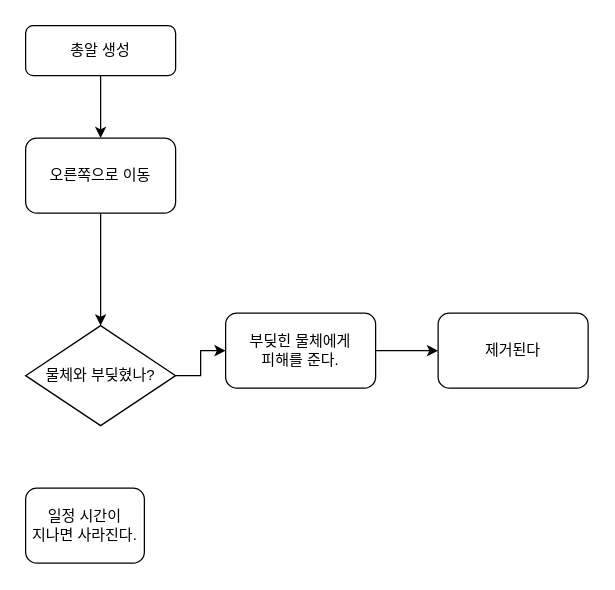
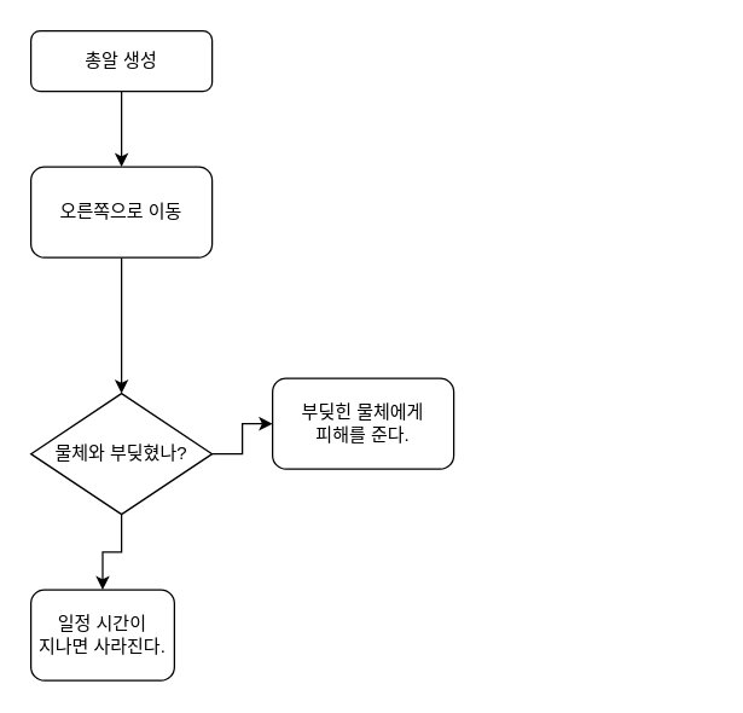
  <mxCell id="0" />
  <mxCell id="1" parent="0" />
  <mxCell id="2" style="edgeStyle=orthogonalEdgeStyle;rounded=0;orthogonalLoop=1;jettySize=auto;html=1;entryX=0.5;entryY=0;entryDx=0;entryDy=0;" edge="1" parent="1" source="3" target="5"><mxGeometry relative="1" as="geometry"><mxPoint x="80" y="110" as="targetPoint" /></mxGeometry></mxCell>
  <mxCell id="3" value="총알 생성" style="rounded=1;whiteSpace=wrap;html=1;fontSize=12;glass=0;strokeWidth=1;shadow=0;" parent="1" vertex="1"><mxGeometry x="20" y="20" width="120" height="40" as="geometry" /></mxCell>
  <mxCell id="4" value="" style="edgeStyle=orthogonalEdgeStyle;rounded=0;orthogonalLoop=1;jettySize=auto;html=1;" edge="1" parent="1" source="5" target="8"><mxGeometry relative="1" as="geometry" /></mxCell>
  <mxCell id="5" value="오른쪽으로 이동" style="rounded=1;whiteSpace=wrap;html=1;" vertex="1" parent="1"><mxGeometry x="20" y="110" width="120" height="60" as="geometry" /></mxCell>
  <mxCell id="6" value="" style="edgeStyle=orthogonalEdgeStyle;rounded=0;orthogonalLoop=1;jettySize=auto;html=1;" edge="1" parent="1" source="8" target="10"><mxGeometry relative="1" as="geometry" /></mxCell>
+ <mxCell id="7" value="" style="edgeStyle=orthogonalEdgeStyle;rounded=0;orthogonalLoop=1;jettySize=auto;html=1;" edge="1" parent="1" source="8" target="12"><mxGeometry relative="1" as="geometry" /></mxCell>
  <mxCell id="8" value="물체와 부딪혔나?" style="rhombus;whiteSpace=wrap;html=1;" vertex="1" parent="1"><mxGeometry x="20" y="260" width="120" height="80" as="geometry" /></mxCell>
- <mxCell id="9" value="" style="edgeStyle=orthogonalEdgeStyle;rounded=0;orthogonalLoop=1;jettySize=auto;html=1;" edge="1" parent="1" source="10" target="11"><mxGeometry relative="1" as="geometry" /></mxCell>
  <mxCell id="10" value="부딪힌 물체에게&lt;br&gt;피해를 준다." style="whiteSpace=wrap;html=1;rounded=1;" vertex="1" parent="1"><mxGeometry x="180" y="250" width="120" height="60" as="geometry" /></mxCell>
- <mxCell id="11" value="제거된다" style="whiteSpace=wrap;html=1;rounded=1;" vertex="1" parent="1"><mxGeometry x="350" y="250" width="120" height="60" as="geometry" /></mxCell>
  <mxCell id="12" value="일정 시간이&lt;br&gt;지나면 사라진다." style="rounded=1;whiteSpace=wrap;html=1;" vertex="1" parent="1"><mxGeometry x="20" y="390" width="95" height="60" as="geometry" /></mxCell>
